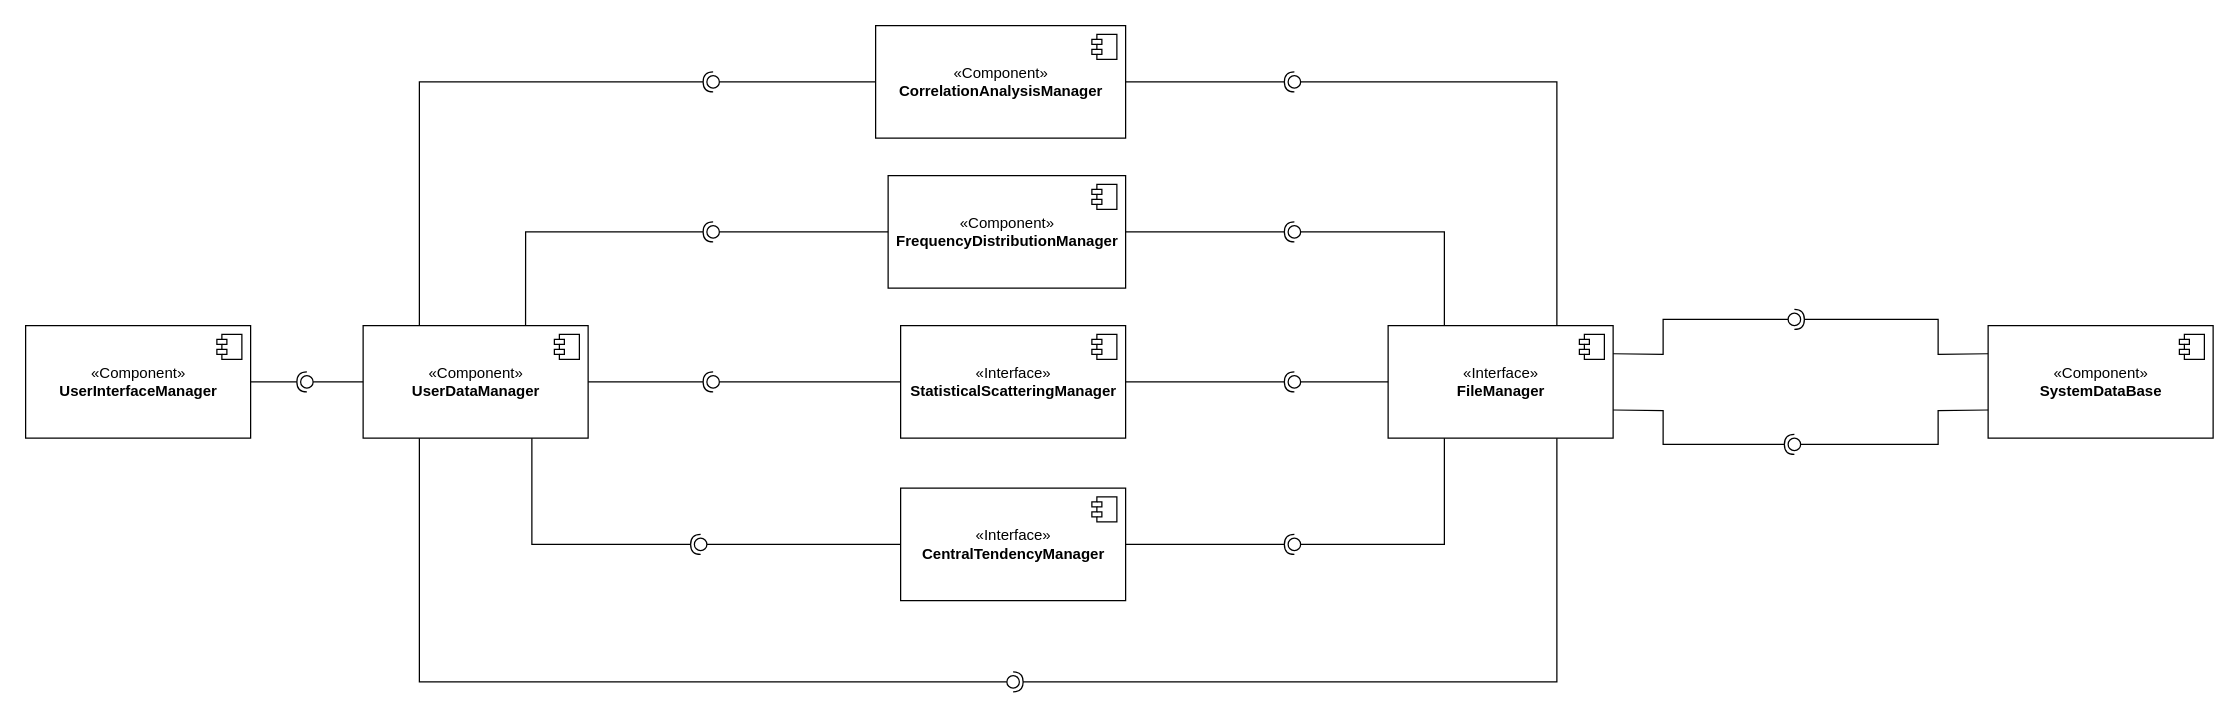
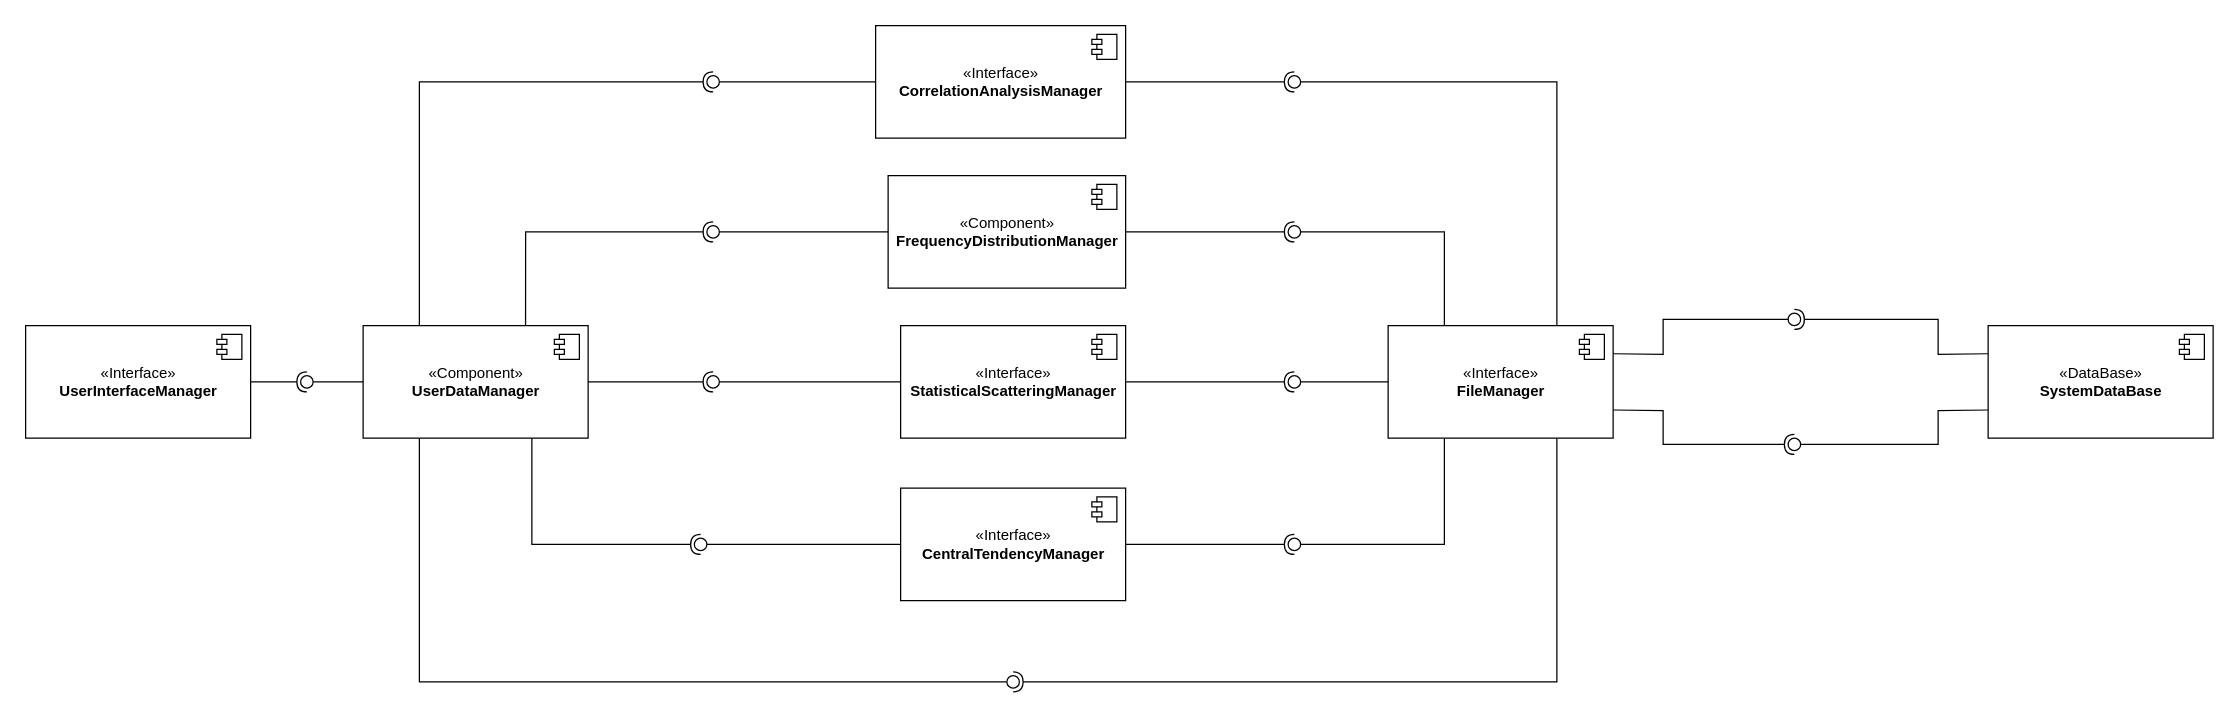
  <mxCell id="0" />
  <mxCell id="1" parent="0" />
  <mxCell id="2" value="«Interface»&lt;br&gt;&lt;b&gt;FileManager&lt;/b&gt;" style="html=1;dropTarget=0;" parent="1" vertex="1"><mxGeometry x="1110" y="260" width="180" height="90" as="geometry" /></mxCell>
  <mxCell id="3" value="" style="shape=module;jettyWidth=8;jettyHeight=4;" parent="2" vertex="1"><mxGeometry x="1" width="20" height="20" relative="1" as="geometry"><mxPoint x="-27" y="7" as="offset" /></mxGeometry></mxCell>
  <mxCell id="4" value="«Component»&lt;br&gt;&lt;b&gt;UserDataManager&lt;/b&gt;" style="html=1;dropTarget=0;" parent="1" vertex="1"><mxGeometry x="290" y="260" width="180" height="90" as="geometry" /></mxCell>
  <mxCell id="5" value="" style="shape=module;jettyWidth=8;jettyHeight=4;" parent="4" vertex="1"><mxGeometry x="1" width="20" height="20" relative="1" as="geometry"><mxPoint x="-27" y="7" as="offset" /></mxGeometry></mxCell>
  <mxCell id="6" value="«Interface»&lt;br&gt;&lt;b&gt;CentralTendencyManager&lt;/b&gt;" style="html=1;dropTarget=0;" parent="1" vertex="1"><mxGeometry x="720" y="390" width="180" height="90" as="geometry" /></mxCell>
  <mxCell id="7" value="" style="shape=module;jettyWidth=8;jettyHeight=4;" parent="6" vertex="1"><mxGeometry x="1" width="20" height="20" relative="1" as="geometry"><mxPoint x="-27" y="7" as="offset" /></mxGeometry></mxCell>
  <mxCell id="8" value="«Interface»&lt;br&gt;&lt;div&gt;&lt;b&gt;StatisticalScatteringManager&lt;/b&gt;&lt;/div&gt;" style="html=1;dropTarget=0;" parent="1" vertex="1"><mxGeometry x="720" y="260" width="180" height="90" as="geometry" /></mxCell>
  <mxCell id="9" value="" style="shape=module;jettyWidth=8;jettyHeight=4;" parent="8" vertex="1"><mxGeometry x="1" width="20" height="20" relative="1" as="geometry"><mxPoint x="-27" y="7" as="offset" /></mxGeometry></mxCell>
  <mxCell id="10" value="«Component»&lt;br&gt;&lt;b&gt;FrequencyDistributionManager&lt;/b&gt;" style="html=1;dropTarget=0;" parent="1" vertex="1"><mxGeometry x="710" y="140" width="190" height="90" as="geometry" /></mxCell>
  <mxCell id="11" value="" style="shape=module;jettyWidth=8;jettyHeight=4;" parent="10" vertex="1"><mxGeometry x="1" width="20" height="20" relative="1" as="geometry"><mxPoint x="-27" y="7" as="offset" /></mxGeometry></mxCell>
- <mxCell id="12" value="«Component»&lt;br&gt;&lt;b&gt;CorrelationAnalysisManager&lt;/b&gt;" style="html=1;dropTarget=0;" parent="1" vertex="1"><mxGeometry x="700" y="20" width="200" height="90" as="geometry" /></mxCell>
+ <mxCell id="12" value="«Interface»&lt;br&gt;&lt;b&gt;CorrelationAnalysisManager&lt;/b&gt;" style="html=1;dropTarget=0;" parent="1" vertex="1"><mxGeometry x="700" y="20" width="200" height="90" as="geometry" /></mxCell>
  <mxCell id="13" value="" style="shape=module;jettyWidth=8;jettyHeight=4;" parent="12" vertex="1"><mxGeometry x="1" width="20" height="20" relative="1" as="geometry"><mxPoint x="-27" y="7" as="offset" /></mxGeometry></mxCell>
- <mxCell id="14" value="«Component»&lt;br&gt;&lt;b&gt;UserInterfaceManager&lt;/b&gt;" style="html=1;dropTarget=0;" parent="1" vertex="1"><mxGeometry x="20" y="260" width="180" height="90" as="geometry" /></mxCell>
+ <mxCell id="14" value="«Interface»&lt;br&gt;&lt;b&gt;UserInterfaceManager&lt;/b&gt;" style="html=1;dropTarget=0;" parent="1" vertex="1"><mxGeometry x="20" y="260" width="180" height="90" as="geometry" /></mxCell>
  <mxCell id="15" value="" style="shape=module;jettyWidth=8;jettyHeight=4;" parent="14" vertex="1"><mxGeometry x="1" width="20" height="20" relative="1" as="geometry"><mxPoint x="-27" y="7" as="offset" /></mxGeometry></mxCell>
  <mxCell id="16" value="" style="rounded=0;orthogonalLoop=1;jettySize=auto;html=1;endArrow=none;endFill=0;sketch=0;sourcePerimeterSpacing=0;targetPerimeterSpacing=0;exitX=0;exitY=0.5;exitDx=0;exitDy=0;" parent="1" source="2" target="18" edge="1"><mxGeometry relative="1" as="geometry"><mxPoint x="940" y="315" as="sourcePoint" /><Array as="points" /></mxGeometry></mxCell>
  <mxCell id="17" value="" style="rounded=0;orthogonalLoop=1;jettySize=auto;html=1;endArrow=halfCircle;endFill=0;entryX=0.5;entryY=0.5;endSize=6;strokeWidth=1;sketch=0;exitX=1;exitY=0.5;exitDx=0;exitDy=0;" parent="1" source="8" target="18" edge="1"><mxGeometry relative="1" as="geometry"><mxPoint x="980" y="315" as="sourcePoint" /><Array as="points"><mxPoint x="960" y="305" /></Array></mxGeometry></mxCell>
  <mxCell id="18" value="" style="ellipse;whiteSpace=wrap;html=1;align=center;aspect=fixed;resizable=0;points=[];outlineConnect=0;sketch=0;" parent="1" vertex="1"><mxGeometry x="1030" y="300" width="10" height="10" as="geometry" /></mxCell>
  <mxCell id="19" value="" style="rounded=0;orthogonalLoop=1;jettySize=auto;html=1;endArrow=none;endFill=0;sketch=0;sourcePerimeterSpacing=0;targetPerimeterSpacing=0;exitX=0.25;exitY=1;exitDx=0;exitDy=0;" parent="1" source="2" target="21" edge="1"><mxGeometry relative="1" as="geometry"><mxPoint x="955" y="445" as="sourcePoint" /><Array as="points"><mxPoint x="1155" y="435" /></Array></mxGeometry></mxCell>
  <mxCell id="20" value="" style="rounded=0;orthogonalLoop=1;jettySize=auto;html=1;endArrow=halfCircle;endFill=0;entryX=0.5;entryY=0.5;endSize=6;strokeWidth=1;sketch=0;exitX=1;exitY=0.5;exitDx=0;exitDy=0;" parent="1" source="6" target="21" edge="1"><mxGeometry relative="1" as="geometry"><mxPoint x="995" y="445" as="sourcePoint" /><Array as="points" /></mxGeometry></mxCell>
  <mxCell id="21" value="" style="ellipse;whiteSpace=wrap;html=1;align=center;aspect=fixed;resizable=0;points=[];outlineConnect=0;sketch=0;" parent="1" vertex="1"><mxGeometry x="1030" y="430" width="10" height="10" as="geometry" /></mxCell>
  <mxCell id="22" value="" style="rounded=0;orthogonalLoop=1;jettySize=auto;html=1;endArrow=none;endFill=0;sketch=0;sourcePerimeterSpacing=0;targetPerimeterSpacing=0;exitX=0;exitY=0.5;exitDx=0;exitDy=0;" parent="1" source="4" target="24" edge="1"><mxGeometry relative="1" as="geometry"><mxPoint x="210" y="380" as="sourcePoint" /></mxGeometry></mxCell>
  <mxCell id="23" value="" style="rounded=0;orthogonalLoop=1;jettySize=auto;html=1;endArrow=halfCircle;endFill=0;entryX=0.5;entryY=0.5;endSize=6;strokeWidth=1;sketch=0;exitX=1;exitY=0.5;exitDx=0;exitDy=0;" parent="1" source="14" target="24" edge="1"><mxGeometry relative="1" as="geometry"><mxPoint x="710" y="325" as="sourcePoint" /></mxGeometry></mxCell>
  <mxCell id="24" value="" style="ellipse;whiteSpace=wrap;html=1;align=center;aspect=fixed;resizable=0;points=[];outlineConnect=0;sketch=0;" parent="1" vertex="1"><mxGeometry x="240" y="300" width="10" height="10" as="geometry" /></mxCell>
- <mxCell id="25" value="«Component»&lt;br&gt;&lt;b&gt;SystemDataBase&lt;/b&gt;" style="html=1;dropTarget=0;" parent="1" vertex="1"><mxGeometry x="1590" y="260" width="180" height="90" as="geometry" /></mxCell>
+ <mxCell id="25" value="«DataBase»&lt;br&gt;&lt;b&gt;SystemDataBase&lt;/b&gt;" style="html=1;dropTarget=0;" parent="1" vertex="1"><mxGeometry x="1590" y="260" width="180" height="90" as="geometry" /></mxCell>
  <mxCell id="26" value="" style="shape=module;jettyWidth=8;jettyHeight=4;" parent="25" vertex="1"><mxGeometry x="1" width="20" height="20" relative="1" as="geometry"><mxPoint x="-27" y="7" as="offset" /></mxGeometry></mxCell>
  <mxCell id="27" value="" style="rounded=0;orthogonalLoop=1;jettySize=auto;html=1;endArrow=none;endFill=0;sketch=0;sourcePerimeterSpacing=0;targetPerimeterSpacing=0;exitX=0;exitY=0.5;exitDx=0;exitDy=0;" parent="1" source="10" target="29" edge="1"><mxGeometry relative="1" as="geometry"><mxPoint x="390" y="190" as="sourcePoint" /><Array as="points" /></mxGeometry></mxCell>
  <mxCell id="28" value="" style="rounded=0;orthogonalLoop=1;jettySize=auto;html=1;endArrow=halfCircle;endFill=0;entryX=0.5;entryY=0.5;endSize=6;strokeWidth=1;sketch=0;exitX=0.722;exitY=0;exitDx=0;exitDy=0;exitPerimeter=0;" parent="1" source="4" target="29" edge="1"><mxGeometry relative="1" as="geometry"><mxPoint x="720" y="190" as="sourcePoint" /><Array as="points"><mxPoint x="420" y="185" /></Array></mxGeometry></mxCell>
  <mxCell id="29" value="" style="ellipse;whiteSpace=wrap;html=1;align=center;aspect=fixed;resizable=0;points=[];outlineConnect=0;sketch=0;" parent="1" vertex="1"><mxGeometry x="565" y="180" width="10" height="10" as="geometry" /></mxCell>
  <mxCell id="30" value="" style="rounded=0;orthogonalLoop=1;jettySize=auto;html=1;endArrow=none;endFill=0;sketch=0;sourcePerimeterSpacing=0;targetPerimeterSpacing=0;exitX=0;exitY=0.5;exitDx=0;exitDy=0;" parent="1" source="8" target="32" edge="1"><mxGeometry relative="1" as="geometry"><mxPoint x="570" y="315" as="sourcePoint" /><Array as="points"><mxPoint x="670" y="305" /></Array></mxGeometry></mxCell>
  <mxCell id="31" value="" style="rounded=0;orthogonalLoop=1;jettySize=auto;html=1;endArrow=halfCircle;endFill=0;entryX=0.5;entryY=0.5;endSize=6;strokeWidth=1;sketch=0;exitX=1;exitY=0.5;exitDx=0;exitDy=0;" parent="1" source="4" target="32" edge="1"><mxGeometry relative="1" as="geometry"><mxPoint x="730" y="295" as="sourcePoint" /><Array as="points"><mxPoint x="490" y="305" /></Array></mxGeometry></mxCell>
  <mxCell id="32" value="" style="ellipse;whiteSpace=wrap;html=1;align=center;aspect=fixed;resizable=0;points=[];outlineConnect=0;sketch=0;" parent="1" vertex="1"><mxGeometry x="565" y="300" width="10" height="10" as="geometry" /></mxCell>
  <mxCell id="33" value="" style="rounded=0;orthogonalLoop=1;jettySize=auto;html=1;endArrow=none;endFill=0;sketch=0;sourcePerimeterSpacing=0;targetPerimeterSpacing=0;exitX=0;exitY=0.5;exitDx=0;exitDy=0;" parent="1" source="6" target="35" edge="1"><mxGeometry relative="1" as="geometry"><mxPoint x="685" y="435" as="sourcePoint" /></mxGeometry></mxCell>
  <mxCell id="34" value="" style="rounded=0;orthogonalLoop=1;jettySize=auto;html=1;endArrow=halfCircle;endFill=0;entryX=0.5;entryY=0.5;endSize=6;strokeWidth=1;sketch=0;exitX=0.75;exitY=1;exitDx=0;exitDy=0;" parent="1" source="4" target="35" edge="1"><mxGeometry relative="1" as="geometry"><mxPoint x="725" y="415" as="sourcePoint" /><Array as="points"><mxPoint x="425" y="435" /></Array></mxGeometry></mxCell>
  <mxCell id="35" value="" style="ellipse;whiteSpace=wrap;html=1;align=center;aspect=fixed;resizable=0;points=[];outlineConnect=0;sketch=0;" parent="1" vertex="1"><mxGeometry x="555" y="430" width="10" height="10" as="geometry" /></mxCell>
  <mxCell id="36" value="" style="rounded=0;orthogonalLoop=1;jettySize=auto;html=1;endArrow=none;endFill=0;sketch=0;sourcePerimeterSpacing=0;targetPerimeterSpacing=0;exitX=0.75;exitY=0;exitDx=0;exitDy=0;" parent="1" source="2" target="38" edge="1"><mxGeometry relative="1" as="geometry"><mxPoint x="1250" y="90" as="sourcePoint" /><Array as="points"><mxPoint x="1245" y="65" /></Array></mxGeometry></mxCell>
  <mxCell id="37" value="" style="rounded=0;orthogonalLoop=1;jettySize=auto;html=1;endArrow=halfCircle;endFill=0;entryX=0.5;entryY=0.5;endSize=6;strokeWidth=1;sketch=0;exitX=1;exitY=0.5;exitDx=0;exitDy=0;" parent="1" source="12" target="38" edge="1"><mxGeometry relative="1" as="geometry"><mxPoint x="1070" y="65" as="sourcePoint" /></mxGeometry></mxCell>
  <mxCell id="38" value="" style="ellipse;whiteSpace=wrap;html=1;align=center;aspect=fixed;resizable=0;points=[];outlineConnect=0;sketch=0;" parent="1" vertex="1"><mxGeometry x="1030" y="60" width="10" height="10" as="geometry" /></mxCell>
  <mxCell id="39" value="" style="rounded=0;orthogonalLoop=1;jettySize=auto;html=1;endArrow=none;endFill=0;sketch=0;sourcePerimeterSpacing=0;targetPerimeterSpacing=0;exitX=0.25;exitY=0;exitDx=0;exitDy=0;" parent="1" source="2" target="41" edge="1"><mxGeometry relative="1" as="geometry"><mxPoint x="1030" y="145" as="sourcePoint" /><Array as="points"><mxPoint x="1155" y="185" /></Array></mxGeometry></mxCell>
  <mxCell id="40" value="" style="rounded=0;orthogonalLoop=1;jettySize=auto;html=1;endArrow=halfCircle;endFill=0;entryX=0.5;entryY=0.5;endSize=6;strokeWidth=1;sketch=0;exitX=1;exitY=0.5;exitDx=0;exitDy=0;" parent="1" source="10" target="41" edge="1"><mxGeometry relative="1" as="geometry"><mxPoint x="1070" y="145" as="sourcePoint" /></mxGeometry></mxCell>
  <mxCell id="41" value="" style="ellipse;whiteSpace=wrap;html=1;align=center;aspect=fixed;resizable=0;points=[];outlineConnect=0;sketch=0;" parent="1" vertex="1"><mxGeometry x="1030" y="180" width="10" height="10" as="geometry" /></mxCell>
  <mxCell id="42" value="" style="rounded=0;orthogonalLoop=1;jettySize=auto;html=1;endArrow=none;endFill=0;sketch=0;sourcePerimeterSpacing=0;targetPerimeterSpacing=0;exitX=0;exitY=0.5;exitDx=0;exitDy=0;" parent="1" source="12" target="44" edge="1"><mxGeometry relative="1" as="geometry"><mxPoint x="430" y="115" as="sourcePoint" /></mxGeometry></mxCell>
  <mxCell id="43" value="" style="rounded=0;orthogonalLoop=1;jettySize=auto;html=1;endArrow=halfCircle;endFill=0;entryX=0.5;entryY=0.5;endSize=6;strokeWidth=1;sketch=0;exitX=0.25;exitY=0;exitDx=0;exitDy=0;" parent="1" source="4" target="44" edge="1"><mxGeometry relative="1" as="geometry"><mxPoint x="470" y="115" as="sourcePoint" /><Array as="points"><mxPoint x="335" y="65" /></Array></mxGeometry></mxCell>
  <mxCell id="44" value="" style="ellipse;whiteSpace=wrap;html=1;align=center;aspect=fixed;resizable=0;points=[];outlineConnect=0;sketch=0;" parent="1" vertex="1"><mxGeometry x="565" y="60" width="10" height="10" as="geometry" /></mxCell>
  <mxCell id="45" value="" style="rounded=0;orthogonalLoop=1;jettySize=auto;html=1;endArrow=none;endFill=0;sketch=0;sourcePerimeterSpacing=0;targetPerimeterSpacing=0;exitX=0.25;exitY=1;exitDx=0;exitDy=0;" edge="1" target="47" parent="1" source="4"><mxGeometry relative="1" as="geometry"><mxPoint x="790" y="635" as="sourcePoint" /><Array as="points"><mxPoint x="335" y="545" /></Array></mxGeometry></mxCell>
  <mxCell id="46" value="" style="rounded=0;orthogonalLoop=1;jettySize=auto;html=1;endArrow=halfCircle;endFill=0;entryX=0.5;entryY=0.5;endSize=6;strokeWidth=1;sketch=0;exitX=0.75;exitY=1;exitDx=0;exitDy=0;" edge="1" target="47" parent="1" source="2"><mxGeometry relative="1" as="geometry"><mxPoint x="830" y="635" as="sourcePoint" /><Array as="points"><mxPoint x="1245" y="545" /></Array></mxGeometry></mxCell>
  <mxCell id="47" value="" style="ellipse;whiteSpace=wrap;html=1;align=center;aspect=fixed;resizable=0;points=[];outlineConnect=0;sketch=0;" vertex="1" parent="1"><mxGeometry x="805" y="540" width="10" height="10" as="geometry" /></mxCell>
  <mxCell id="48" value="" style="rounded=0;orthogonalLoop=1;jettySize=auto;html=1;endArrow=none;endFill=0;sketch=0;sourcePerimeterSpacing=0;targetPerimeterSpacing=0;exitX=1;exitY=0.25;exitDx=0;exitDy=0;" edge="1" target="50" parent="1" source="2"><mxGeometry relative="1" as="geometry"><mxPoint x="1320" y="285" as="sourcePoint" /><Array as="points"><mxPoint x="1330" y="283" /><mxPoint x="1330" y="255" /></Array></mxGeometry></mxCell>
  <mxCell id="49" value="" style="rounded=0;orthogonalLoop=1;jettySize=auto;html=1;endArrow=halfCircle;endFill=0;entryX=0.5;entryY=0.5;endSize=6;strokeWidth=1;sketch=0;exitX=0;exitY=0.25;exitDx=0;exitDy=0;" edge="1" target="50" parent="1" source="25"><mxGeometry relative="1" as="geometry"><mxPoint x="1360" y="285" as="sourcePoint" /><Array as="points"><mxPoint x="1550" y="283" /><mxPoint x="1550" y="255" /></Array></mxGeometry></mxCell>
  <mxCell id="50" value="" style="ellipse;whiteSpace=wrap;html=1;align=center;aspect=fixed;resizable=0;points=[];outlineConnect=0;sketch=0;" vertex="1" parent="1"><mxGeometry x="1430" y="250" width="10" height="10" as="geometry" /></mxCell>
  <mxCell id="51" value="" style="rounded=0;orthogonalLoop=1;jettySize=auto;html=1;endArrow=none;endFill=0;sketch=0;sourcePerimeterSpacing=0;targetPerimeterSpacing=0;exitX=0;exitY=0.75;exitDx=0;exitDy=0;" edge="1" target="53" parent="1" source="25"><mxGeometry relative="1" as="geometry"><mxPoint x="1340" y="345" as="sourcePoint" /><Array as="points"><mxPoint x="1550" y="328" /><mxPoint x="1550" y="355" /></Array></mxGeometry></mxCell>
  <mxCell id="52" value="" style="rounded=0;orthogonalLoop=1;jettySize=auto;html=1;endArrow=halfCircle;endFill=0;entryX=0.5;entryY=0.5;endSize=6;strokeWidth=1;sketch=0;exitX=1;exitY=0.75;exitDx=0;exitDy=0;" edge="1" target="53" parent="1" source="2"><mxGeometry relative="1" as="geometry"><mxPoint x="1310" y="380" as="sourcePoint" /><Array as="points"><mxPoint x="1330" y="328" /><mxPoint x="1330" y="355" /></Array></mxGeometry></mxCell>
  <mxCell id="53" value="" style="ellipse;whiteSpace=wrap;html=1;align=center;aspect=fixed;resizable=0;points=[];outlineConnect=0;sketch=0;" vertex="1" parent="1"><mxGeometry x="1430" y="350" width="10" height="10" as="geometry" /></mxCell>
